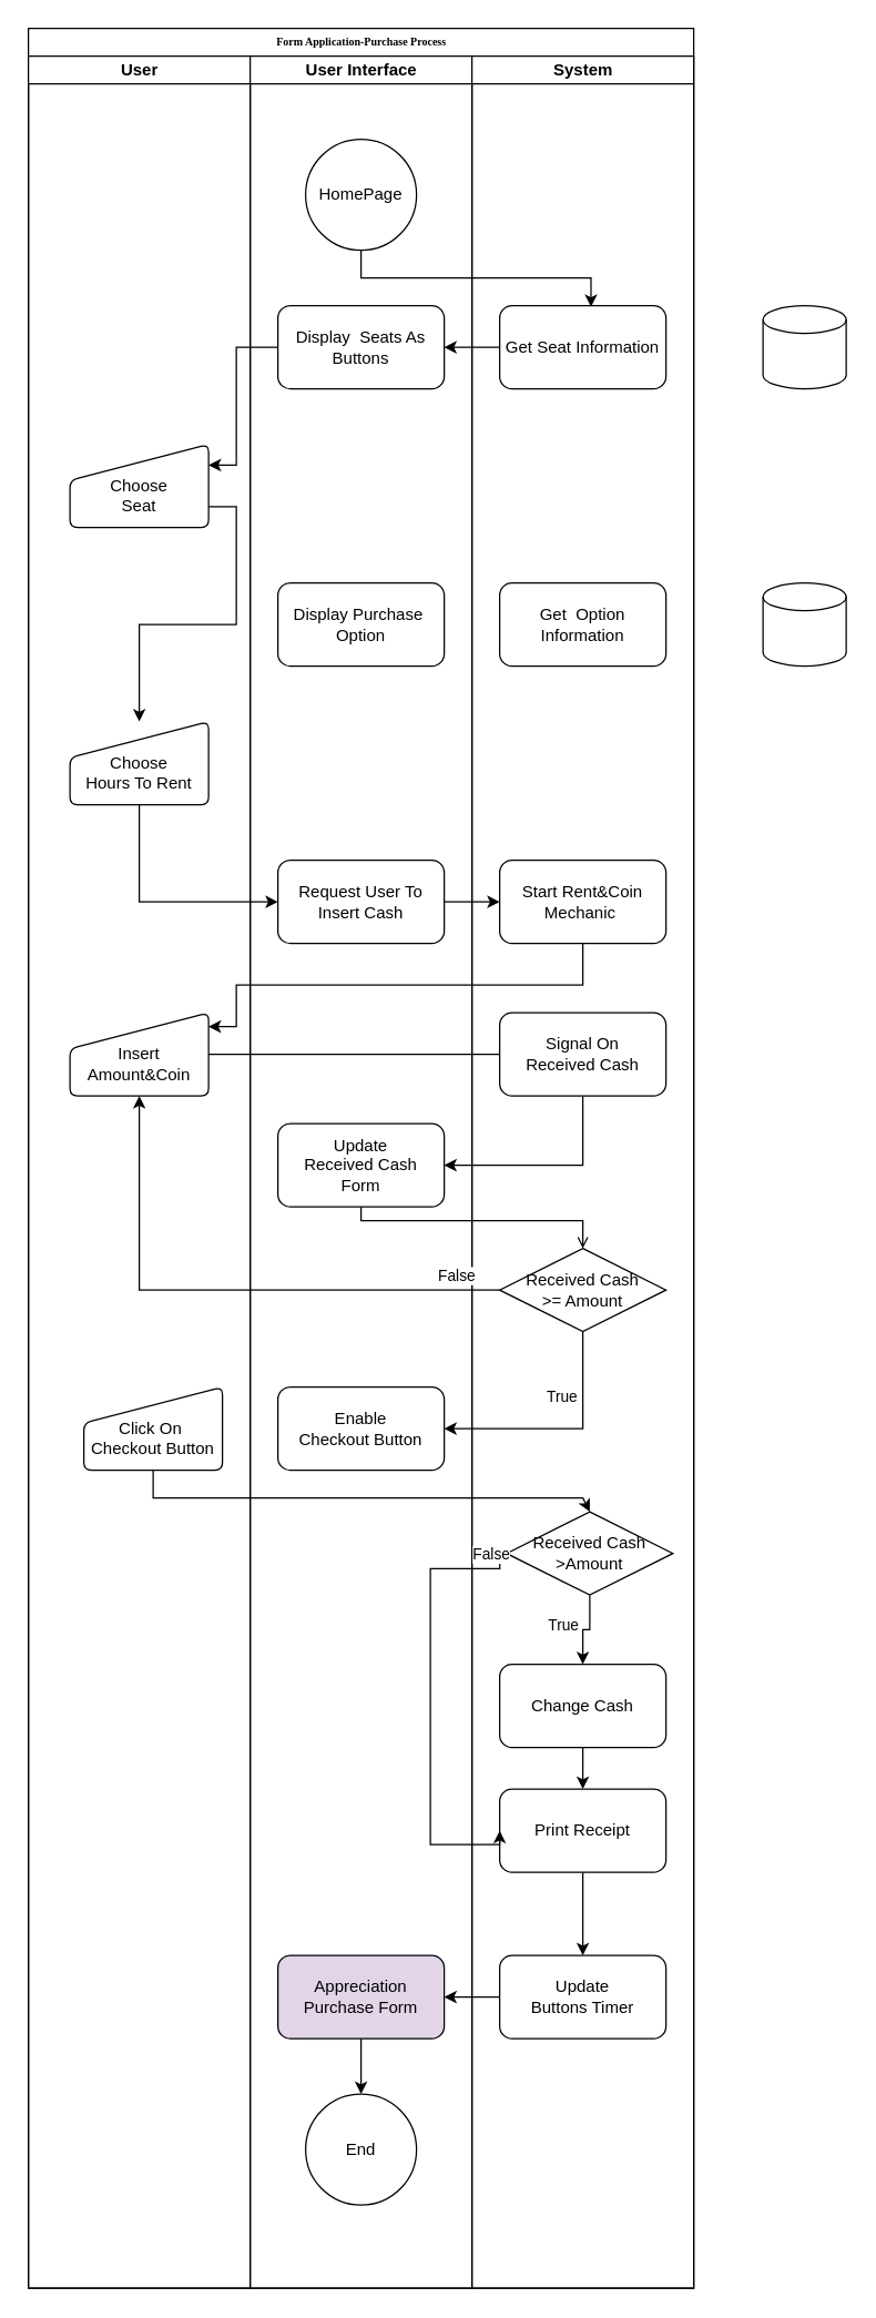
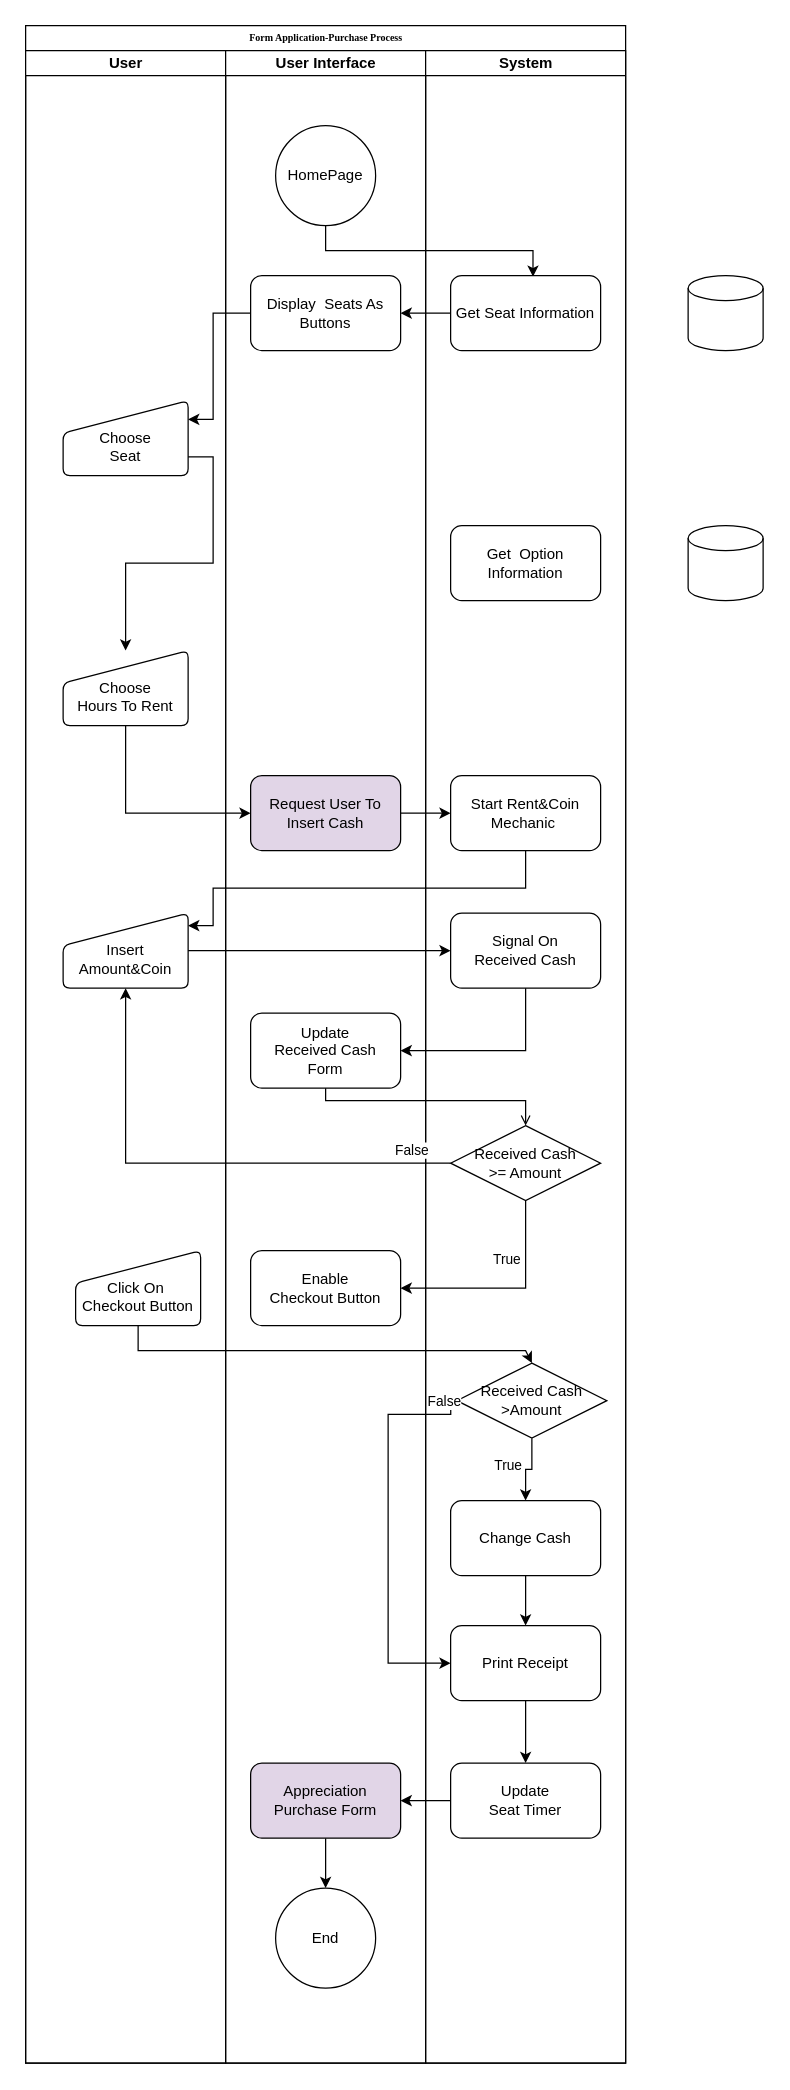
  <mxCell id="0" />
  <mxCell id="1" parent="0" />
  <mxCell id="2" value="Form Application-Purchase Process" style="swimlane;html=1;childLayout=stackLayout;startSize=20;rounded=0;shadow=0;labelBackgroundColor=none;strokeWidth=1;fontFamily=Verdana;fontSize=8;align=center;" parent="1" vertex="1"><mxGeometry x="20" y="20" width="480" height="1630" as="geometry" /></mxCell>
  <mxCell id="3" value="User" style="swimlane;html=1;startSize=20;" parent="2" vertex="1"><mxGeometry y="20" width="160" height="1610" as="geometry" /></mxCell>
  <mxCell id="4" value="&lt;br&gt;Choose&lt;br&gt;Seat" style="html=1;strokeWidth=1;shape=manualInput;whiteSpace=wrap;rounded=1;size=26;arcSize=11;" parent="3" vertex="1"><mxGeometry x="30" y="280" width="100" height="60" as="geometry" /></mxCell>
  <mxCell id="5" value="&lt;br&gt;Choose&lt;br&gt;Hours To Rent" style="html=1;strokeWidth=1;shape=manualInput;whiteSpace=wrap;rounded=1;size=26;arcSize=11;" parent="3" vertex="1"><mxGeometry x="30" y="480" width="100" height="60" as="geometry" /></mxCell>
  <mxCell id="6" value="&lt;br&gt;Insert&lt;br&gt;Amount&amp;amp;Coin" style="html=1;strokeWidth=1;shape=manualInput;whiteSpace=wrap;rounded=1;size=26;arcSize=11;" parent="3" vertex="1"><mxGeometry x="30" y="690" width="100" height="60" as="geometry" /></mxCell>
  <mxCell id="7" value="" style="endArrow=classic;html=1;rounded=0;exitX=0;exitY=0.5;exitDx=0;exitDy=0;" parent="2" source="26" edge="1"><mxGeometry width="50" height="50" relative="1" as="geometry"><mxPoint x="330" y="280" as="sourcePoint" /><mxPoint x="300" y="230" as="targetPoint" /></mxGeometry></mxCell>
  <mxCell id="8" style="edgeStyle=orthogonalEdgeStyle;rounded=0;orthogonalLoop=1;jettySize=auto;html=1;entryX=1;entryY=0.25;entryDx=0;entryDy=0;" parent="2" source="15" target="4" edge="1"><mxGeometry relative="1" as="geometry"><Array as="points"><mxPoint x="150" y="230" /><mxPoint x="150" y="315" /></Array></mxGeometry></mxCell>
  <mxCell id="9" style="edgeStyle=orthogonalEdgeStyle;rounded=0;orthogonalLoop=1;jettySize=auto;html=1;exitX=1;exitY=0.75;exitDx=0;exitDy=0;" parent="2" source="4" target="5" edge="1"><mxGeometry relative="1" as="geometry" /></mxCell>
  <mxCell id="10" style="edgeStyle=orthogonalEdgeStyle;rounded=0;orthogonalLoop=1;jettySize=auto;html=1;entryX=0.549;entryY=0.014;entryDx=0;entryDy=0;entryPerimeter=0;exitX=0.5;exitY=1;exitDx=0;exitDy=0;" parent="2" source="14" target="26" edge="1"><mxGeometry relative="1" as="geometry" /></mxCell>
  <mxCell id="11" style="edgeStyle=orthogonalEdgeStyle;rounded=0;orthogonalLoop=1;jettySize=auto;html=1;entryX=0;entryY=0.5;entryDx=0;entryDy=0;" parent="2" source="5" target="17" edge="1"><mxGeometry relative="1" as="geometry"><mxPoint x="80" y="640" as="targetPoint" /><Array as="points"><mxPoint x="80" y="630" /></Array></mxGeometry></mxCell>
  <mxCell id="12" value="" style="endArrow=classic;html=1;rounded=0;exitX=0.5;exitY=1;exitDx=0;exitDy=0;" parent="2" source="28" edge="1"><mxGeometry width="50" height="50" relative="1" as="geometry"><mxPoint x="210" y="650" as="sourcePoint" /><mxPoint x="130" y="720" as="targetPoint" /><Array as="points"><mxPoint x="400" y="690" /><mxPoint x="150" y="690" /><mxPoint x="150" y="710" /><mxPoint x="150" y="720" /></Array></mxGeometry></mxCell>
  <mxCell id="13" value="User Interface" style="swimlane;html=1;startSize=20;" parent="2" vertex="1"><mxGeometry x="160" y="20" width="160" height="1610" as="geometry" /></mxCell>
  <mxCell id="14" value="HomePage" style="ellipse;whiteSpace=wrap;html=1;aspect=fixed;" parent="13" vertex="1"><mxGeometry x="40" y="60" width="80" height="80" as="geometry" /></mxCell>
  <mxCell id="15" value="Display&amp;nbsp; Seats As&lt;br&gt;Buttons" style="rounded=1;whiteSpace=wrap;html=1;" parent="13" vertex="1"><mxGeometry x="20" y="180" width="120" height="60" as="geometry" /></mxCell>
- <mxCell id="16" value="Display Purchase&amp;nbsp;&lt;br&gt;Option" style="rounded=1;whiteSpace=wrap;html=1;" parent="13" vertex="1"><mxGeometry x="20" y="380" width="120" height="60" as="geometry" /></mxCell>
- <mxCell id="17" value="Request User To Insert Cash" style="rounded=1;whiteSpace=wrap;html=1;" parent="13" vertex="1"><mxGeometry x="20" y="580" width="120" height="60" as="geometry" /></mxCell>
+ <mxCell id="17" value="Request User To Insert Cash" style="rounded=1;whiteSpace=wrap;html=1;fillColor=#e1d5e7;" parent="13" vertex="1"><mxGeometry x="20" y="580" width="120" height="60" as="geometry" /></mxCell>
  <mxCell id="18" value="" style="endArrow=classic;html=1;rounded=0;exitX=1;exitY=0.5;exitDx=0;exitDy=0;" parent="13" source="17" edge="1"><mxGeometry width="50" height="50" relative="1" as="geometry"><mxPoint x="50" y="620" as="sourcePoint" /><mxPoint x="180" y="610" as="targetPoint" /></mxGeometry></mxCell>
  <mxCell id="19" value="Update&lt;br&gt;Received Cash&lt;br&gt;Form" style="rounded=1;whiteSpace=wrap;html=1;" parent="13" vertex="1"><mxGeometry x="20" y="770" width="120" height="60" as="geometry" /></mxCell>
  <mxCell id="20" value="&lt;br&gt;Click On&amp;nbsp;&lt;br&gt;Checkout Button" style="html=1;strokeWidth=1;shape=manualInput;whiteSpace=wrap;rounded=1;size=26;arcSize=11;" parent="13" vertex="1"><mxGeometry x="-120" y="960" width="100" height="60" as="geometry" /></mxCell>
  <mxCell id="21" value="Enable &lt;br&gt;Checkout Button" style="rounded=1;whiteSpace=wrap;html=1;" parent="13" vertex="1"><mxGeometry x="20" y="960" width="120" height="60" as="geometry" /></mxCell>
  <mxCell id="22" style="edgeStyle=orthogonalEdgeStyle;rounded=0;orthogonalLoop=1;jettySize=auto;html=1;" edge="1" parent="13" source="23" target="24"><mxGeometry relative="1" as="geometry" /></mxCell>
  <mxCell id="23" value="Appreciation&lt;br&gt;Purchase Form" style="rounded=1;whiteSpace=wrap;html=1;fillColor=#e1d5e7;" vertex="1" parent="13"><mxGeometry x="20" y="1370" width="120" height="60" as="geometry" /></mxCell>
  <mxCell id="24" value="End" style="ellipse;whiteSpace=wrap;html=1;aspect=fixed;" vertex="1" parent="13"><mxGeometry x="40" y="1470" width="80" height="80" as="geometry" /></mxCell>
  <mxCell id="25" value="System" style="swimlane;html=1;startSize=20;" parent="2" vertex="1"><mxGeometry x="320" y="20" width="160" height="1610" as="geometry" /></mxCell>
  <mxCell id="26" value="Get Seat Information" style="rounded=1;whiteSpace=wrap;html=1;" parent="25" vertex="1"><mxGeometry x="20" y="180" width="120" height="60" as="geometry" /></mxCell>
  <mxCell id="27" value="Get&amp;nbsp;&amp;nbsp;Option&lt;br&gt;Information" style="rounded=1;whiteSpace=wrap;html=1;" parent="25" vertex="1"><mxGeometry x="20" y="380" width="120" height="60" as="geometry" /></mxCell>
  <mxCell id="28" value="Start Rent&amp;amp;Coin&lt;br&gt;Mechanic&amp;nbsp;" style="rounded=1;whiteSpace=wrap;html=1;" parent="25" vertex="1"><mxGeometry x="20" y="580" width="120" height="60" as="geometry" /></mxCell>
  <mxCell id="29" value="Signal On&lt;br&gt;Received Cash" style="rounded=1;whiteSpace=wrap;html=1;" parent="25" vertex="1"><mxGeometry x="20" y="690" width="120" height="60" as="geometry" /></mxCell>
  <mxCell id="30" value="Received Cash&lt;br&gt;&amp;gt;= Amount" style="strokeWidth=1;html=1;shape=mxgraph.flowchart.decision;whiteSpace=wrap;" parent="25" vertex="1"><mxGeometry x="20" y="860" width="120" height="60" as="geometry" /></mxCell>
  <mxCell id="31" style="edgeStyle=orthogonalEdgeStyle;rounded=0;orthogonalLoop=1;jettySize=auto;html=1;" edge="1" parent="25" source="33" target="35"><mxGeometry relative="1" as="geometry" /></mxCell>
  <mxCell id="32" value="True" style="edgeLabel;html=1;align=center;verticalAlign=middle;resizable=0;points=[];" vertex="1" connectable="0" parent="31"><mxGeometry x="-0.24" y="-4" relative="1" as="geometry"><mxPoint x="-16" as="offset" /></mxGeometry></mxCell>
  <mxCell id="33" value="Received Cash&lt;br&gt;&amp;gt;Amount" style="strokeWidth=1;html=1;shape=mxgraph.flowchart.decision;whiteSpace=wrap;" vertex="1" parent="25"><mxGeometry x="25" y="1050" width="120" height="60" as="geometry" /></mxCell>
  <mxCell id="34" style="edgeStyle=orthogonalEdgeStyle;rounded=0;orthogonalLoop=1;jettySize=auto;html=1;" edge="1" parent="25" source="35" target="37"><mxGeometry relative="1" as="geometry" /></mxCell>
  <mxCell id="35" value="Change Cash" style="rounded=1;whiteSpace=wrap;html=1;" vertex="1" parent="25"><mxGeometry x="20" y="1160" width="120" height="60" as="geometry" /></mxCell>
  <mxCell id="36" style="edgeStyle=orthogonalEdgeStyle;rounded=0;orthogonalLoop=1;jettySize=auto;html=1;entryX=0.5;entryY=0;entryDx=0;entryDy=0;" edge="1" parent="25" source="37" target="40"><mxGeometry relative="1" as="geometry" /></mxCell>
- <mxCell id="37" value="Print Receipt" style="rounded=1;whiteSpace=wrap;html=1;" vertex="1" parent="25"><mxGeometry x="20" y="1250" width="120" height="60" as="geometry" /></mxCell>
+ <mxCell id="37" value="Print Receipt" style="rounded=1;whiteSpace=wrap;html=1;" vertex="1" parent="25"><mxGeometry x="20" y="1260" width="120" height="60" as="geometry" /></mxCell>
  <mxCell id="38" style="edgeStyle=orthogonalEdgeStyle;rounded=0;orthogonalLoop=1;jettySize=auto;html=1;exitX=-0.041;exitY=0.516;exitDx=0;exitDy=0;exitPerimeter=0;entryX=0;entryY=0.5;entryDx=0;entryDy=0;" edge="1" parent="25" source="33" target="37"><mxGeometry relative="1" as="geometry"><mxPoint x="-80" y="1370" as="targetPoint" /><mxPoint x="20" y="1170" as="sourcePoint" /><Array as="points"><mxPoint x="-30" y="1091" /><mxPoint x="-30" y="1290" /></Array></mxGeometry></mxCell>
  <mxCell id="39" value="False" style="edgeLabel;html=1;align=center;verticalAlign=middle;resizable=0;points=[];" vertex="1" connectable="0" parent="38"><mxGeometry x="-0.836" y="2" relative="1" as="geometry"><mxPoint x="9" y="-13" as="offset" /></mxGeometry></mxCell>
- <mxCell id="40" value="Update&lt;br&gt;Buttons Timer" style="rounded=1;whiteSpace=wrap;html=1;" vertex="1" parent="25"><mxGeometry x="20" y="1370" width="120" height="60" as="geometry" /></mxCell>
- <mxCell id="41" style="edgeStyle=orthogonalEdgeStyle;rounded=0;orthogonalLoop=1;jettySize=auto;html=1;exitX=1;exitY=0.5;exitDx=0;exitDy=0;entryX=0;entryY=0.5;entryDx=0;entryDy=0;endArrow=none;" parent="2" source="6" target="29" edge="1"><mxGeometry relative="1" as="geometry" /></mxCell>
+ <mxCell id="40" value="Update&lt;br&gt;Seat Timer" style="rounded=1;whiteSpace=wrap;html=1;" vertex="1" parent="25"><mxGeometry x="20" y="1370" width="120" height="60" as="geometry" /></mxCell>
+ <mxCell id="41" style="edgeStyle=orthogonalEdgeStyle;rounded=0;orthogonalLoop=1;jettySize=auto;html=1;exitX=1;exitY=0.5;exitDx=0;exitDy=0;entryX=0;entryY=0.5;entryDx=0;entryDy=0;" parent="2" source="6" target="29" edge="1"><mxGeometry relative="1" as="geometry" /></mxCell>
  <mxCell id="42" style="edgeStyle=orthogonalEdgeStyle;rounded=0;orthogonalLoop=1;jettySize=auto;html=1;entryX=1;entryY=0.5;entryDx=0;entryDy=0;" parent="2" source="29" target="19" edge="1"><mxGeometry relative="1" as="geometry"><mxPoint x="400" y="840" as="targetPoint" /><Array as="points"><mxPoint x="400" y="820" /></Array></mxGeometry></mxCell>
  <mxCell id="43" value="False" style="edgeStyle=orthogonalEdgeStyle;rounded=0;orthogonalLoop=1;jettySize=auto;html=1;exitX=0;exitY=0.5;exitDx=0;exitDy=0;exitPerimeter=0;entryX=0.5;entryY=1;entryDx=0;entryDy=0;" parent="2" source="30" target="6" edge="1"><mxGeometry x="-0.846" y="-10" relative="1" as="geometry"><mxPoint as="offset" /></mxGeometry></mxCell>
  <mxCell id="44" value="True" style="edgeStyle=orthogonalEdgeStyle;rounded=0;orthogonalLoop=1;jettySize=auto;html=1;exitX=0.5;exitY=1;exitDx=0;exitDy=0;exitPerimeter=0;" parent="2" source="30" target="21" edge="1"><mxGeometry x="-0.45" y="-15" relative="1" as="geometry"><Array as="points"><mxPoint x="400" y="1010" /></Array><mxPoint as="offset" /></mxGeometry></mxCell>
  <mxCell id="45" style="edgeStyle=orthogonalEdgeStyle;rounded=0;orthogonalLoop=1;jettySize=auto;html=1;entryX=0.5;entryY=0;entryDx=0;entryDy=0;entryPerimeter=0;endArrow=open;" parent="2" source="19" target="30" edge="1"><mxGeometry relative="1" as="geometry"><Array as="points"><mxPoint x="240" y="860" /><mxPoint x="400" y="860" /></Array></mxGeometry></mxCell>
  <mxCell id="46" value="" style="endArrow=classic;html=1;rounded=0;exitX=0.5;exitY=1;exitDx=0;exitDy=0;entryX=0.5;entryY=0;entryDx=0;entryDy=0;entryPerimeter=0;" edge="1" parent="2" source="20" target="33"><mxGeometry width="50" height="50" relative="1" as="geometry"><mxPoint x="460" y="1190" as="sourcePoint" /><mxPoint x="90" y="1080" as="targetPoint" /><Array as="points"><mxPoint x="90" y="1060" /><mxPoint x="400" y="1060" /></Array></mxGeometry></mxCell>
  <mxCell id="47" style="edgeStyle=orthogonalEdgeStyle;rounded=0;orthogonalLoop=1;jettySize=auto;html=1;entryX=1;entryY=0.5;entryDx=0;entryDy=0;" edge="1" parent="2" source="40" target="23"><mxGeometry relative="1" as="geometry" /></mxCell>
  <mxCell id="48" value="" style="strokeWidth=1;html=1;shape=mxgraph.flowchart.database;whiteSpace=wrap;" parent="1" vertex="1"><mxGeometry x="550" y="420" width="60" height="60" as="geometry" /></mxCell>
  <mxCell id="49" value="" style="strokeWidth=1;html=1;shape=mxgraph.flowchart.database;whiteSpace=wrap;" parent="1" vertex="1"><mxGeometry x="550" y="220" width="60" height="60" as="geometry" /></mxCell>
